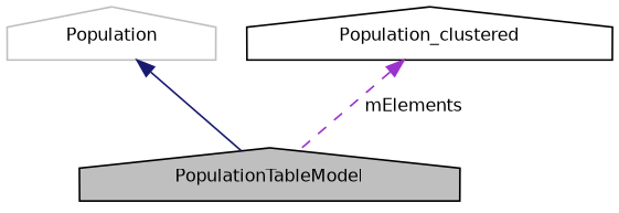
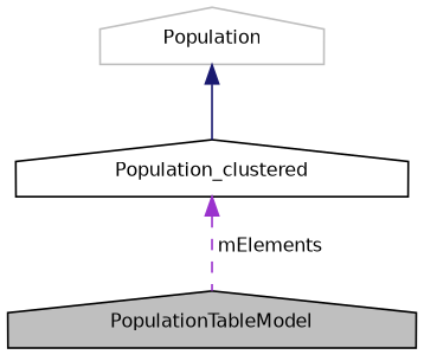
  digraph {
    fontname="DejaVu Sans"
    node [color=black fillcolor=white fontname="DejaVu Sans" fontsize=10 shape=house style=filled]
    edge [dir=back fontname="DejaVu Sans" fontsize=10 labelfontname=Helvetica labelfontsize=10]
    n1 [fillcolor=grey75 fontcolor=black height=0.2 label=PopulationTableModel width=0.4]
    n2 [color=grey75 height=0.2 label=Population width=0.4]
    n3 [height=0.2 label=Population_clustered width=0.4]
-   n2 -> n1 [color=midnightblue style=solid]
+   n2 -> n3 [color=midnightblue style=solid]
    n3 -> n1 [color=darkorchid3 label=" mElements" style=dashed]
  }
